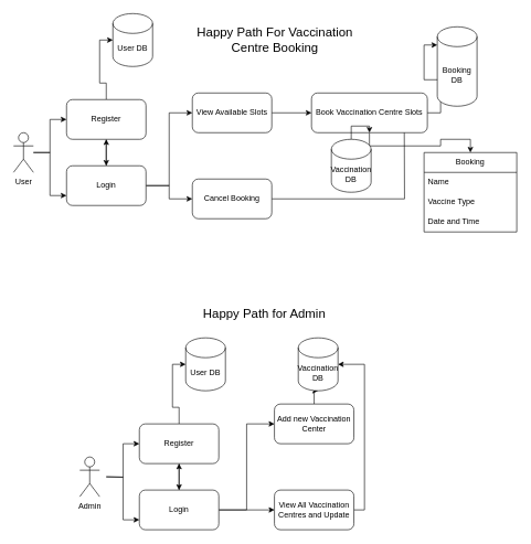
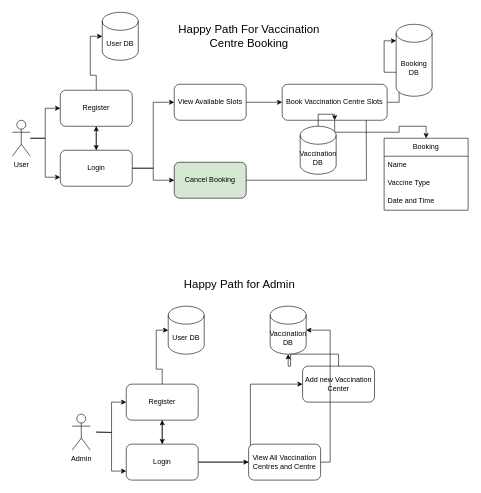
  <mxCell id="0" />
  <mxCell id="1" parent="0" />
  <mxCell id="2" style="edgeStyle=orthogonalEdgeStyle;rounded=0;orthogonalLoop=1;jettySize=auto;html=1;entryX=0;entryY=0.5;entryDx=0;entryDy=0;" edge="1" parent="1" source="4" target="8"><mxGeometry relative="1" as="geometry" /></mxCell>
  <mxCell id="3" style="edgeStyle=orthogonalEdgeStyle;rounded=0;orthogonalLoop=1;jettySize=auto;html=1;entryX=0;entryY=0.75;entryDx=0;entryDy=0;" edge="1" parent="1" source="4" target="12"><mxGeometry relative="1" as="geometry" /></mxCell>
  <mxCell id="4" value="User" style="shape=umlActor;verticalLabelPosition=bottom;verticalAlign=top;html=1;outlineConnect=0;" vertex="1" parent="1"><mxGeometry x="20" y="200" width="30" height="60" as="geometry" /></mxCell>
  <mxCell id="5" value="User DB" style="shape=cylinder3;whiteSpace=wrap;html=1;boundedLbl=1;backgroundOutline=1;size=15;" vertex="1" parent="1"><mxGeometry x="170" y="20" width="60" height="80" as="geometry" /></mxCell>
  <mxCell id="6" style="edgeStyle=orthogonalEdgeStyle;rounded=0;orthogonalLoop=1;jettySize=auto;html=1;entryX=0;entryY=0.5;entryDx=0;entryDy=0;entryPerimeter=0;" edge="1" parent="1" source="8" target="5"><mxGeometry relative="1" as="geometry" /></mxCell>
  <mxCell id="7" style="edgeStyle=orthogonalEdgeStyle;rounded=0;orthogonalLoop=1;jettySize=auto;html=1;entryX=0.5;entryY=0;entryDx=0;entryDy=0;" edge="1" parent="1" source="8" target="12"><mxGeometry relative="1" as="geometry" /></mxCell>
  <mxCell id="8" value="Register" style="rounded=1;whiteSpace=wrap;html=1;" vertex="1" parent="1"><mxGeometry x="100" y="150" width="120" height="60" as="geometry" /></mxCell>
  <mxCell id="9" value="" style="edgeStyle=orthogonalEdgeStyle;rounded=0;orthogonalLoop=1;jettySize=auto;html=1;" edge="1" parent="1" source="12" target="8"><mxGeometry relative="1" as="geometry" /></mxCell>
  <mxCell id="10" style="edgeStyle=orthogonalEdgeStyle;rounded=0;orthogonalLoop=1;jettySize=auto;html=1;entryX=0;entryY=0.5;entryDx=0;entryDy=0;" edge="1" parent="1" source="12" target="14"><mxGeometry relative="1" as="geometry" /></mxCell>
  <mxCell id="11" style="edgeStyle=orthogonalEdgeStyle;rounded=0;orthogonalLoop=1;jettySize=auto;html=1;entryX=0;entryY=0.5;entryDx=0;entryDy=0;" edge="1" parent="1" source="12" target="16"><mxGeometry relative="1" as="geometry" /></mxCell>
  <mxCell id="12" value="Login" style="rounded=1;whiteSpace=wrap;html=1;" vertex="1" parent="1"><mxGeometry x="100" y="250" width="120" height="60" as="geometry" /></mxCell>
  <mxCell id="13" style="edgeStyle=orthogonalEdgeStyle;rounded=0;orthogonalLoop=1;jettySize=auto;html=1;" edge="1" parent="1" source="14" target="19"><mxGeometry relative="1" as="geometry" /></mxCell>
  <mxCell id="14" value="View Available Slots" style="rounded=1;whiteSpace=wrap;html=1;" vertex="1" parent="1"><mxGeometry x="290" y="140" width="120" height="60" as="geometry" /></mxCell>
  <mxCell id="15" style="edgeStyle=orthogonalEdgeStyle;rounded=0;orthogonalLoop=1;jettySize=auto;html=1;" edge="1" parent="1" source="16"><mxGeometry relative="1" as="geometry"><mxPoint x="610" y="170" as="targetPoint" /></mxGeometry></mxCell>
- <mxCell id="16" value="Cancel Booking" style="rounded=1;whiteSpace=wrap;html=1;" vertex="1" parent="1"><mxGeometry x="290" y="270" width="120" height="60" as="geometry" /></mxCell>
+ <mxCell id="16" value="Cancel Booking" style="rounded=1;whiteSpace=wrap;html=1;fillColor=#d5e8d4;" vertex="1" parent="1"><mxGeometry x="290" y="270" width="120" height="60" as="geometry" /></mxCell>
  <mxCell id="17" style="edgeStyle=orthogonalEdgeStyle;rounded=0;orthogonalLoop=1;jettySize=auto;html=1;entryX=0;entryY=0;entryDx=0;entryDy=27.5;entryPerimeter=0;" edge="1" parent="1" source="19" target="24"><mxGeometry relative="1" as="geometry" /></mxCell>
  <mxCell id="18" style="edgeStyle=orthogonalEdgeStyle;rounded=0;orthogonalLoop=1;jettySize=auto;html=1;entryX=0.5;entryY=0;entryDx=0;entryDy=0;" edge="1" parent="1" source="19" target="20"><mxGeometry relative="1" as="geometry" /></mxCell>
  <mxCell id="19" value="Book Vaccination Centre Slots" style="rounded=1;whiteSpace=wrap;html=1;" vertex="1" parent="1"><mxGeometry x="470" y="140" width="175" height="60" as="geometry" /></mxCell>
  <mxCell id="20" value="Booking" style="swimlane;fontStyle=0;childLayout=stackLayout;horizontal=1;startSize=30;horizontalStack=0;resizeParent=1;resizeParentMax=0;resizeLast=0;collapsible=1;marginBottom=0;whiteSpace=wrap;html=1;" vertex="1" parent="1"><mxGeometry x="640" y="230" width="140" height="120" as="geometry" /></mxCell>
  <mxCell id="21" value="Name" style="text;strokeColor=none;fillColor=none;align=left;verticalAlign=middle;spacingLeft=4;spacingRight=4;overflow=hidden;points=[[0,0.5],[1,0.5]];portConstraint=eastwest;rotatable=0;whiteSpace=wrap;html=1;" vertex="1" parent="20"><mxGeometry y="30" width="140" height="30" as="geometry" /></mxCell>
  <mxCell id="22" value="Vaccine Type" style="text;strokeColor=none;fillColor=none;align=left;verticalAlign=middle;spacingLeft=4;spacingRight=4;overflow=hidden;points=[[0,0.5],[1,0.5]];portConstraint=eastwest;rotatable=0;whiteSpace=wrap;html=1;" vertex="1" parent="20"><mxGeometry y="60" width="140" height="30" as="geometry" /></mxCell>
  <mxCell id="23" value="Date and Time" style="text;strokeColor=none;fillColor=none;align=left;verticalAlign=middle;spacingLeft=4;spacingRight=4;overflow=hidden;points=[[0,0.5],[1,0.5]];portConstraint=eastwest;rotatable=0;whiteSpace=wrap;html=1;" vertex="1" parent="20"><mxGeometry y="90" width="140" height="30" as="geometry" /></mxCell>
  <mxCell id="24" value="Booking DB" style="shape=cylinder3;whiteSpace=wrap;html=1;boundedLbl=1;backgroundOutline=1;size=15;" vertex="1" parent="1"><mxGeometry x="660" y="40" width="60" height="120" as="geometry" /></mxCell>
  <mxCell id="25" value="Happy Path For Vaccination Centre Booking" style="text;html=1;strokeColor=none;fillColor=none;align=center;verticalAlign=middle;whiteSpace=wrap;rounded=0;fontSize=19;" vertex="1" parent="1"><mxGeometry x="280" y="45" width="270" height="30" as="geometry" /></mxCell>
  <mxCell id="26" style="edgeStyle=orthogonalEdgeStyle;rounded=0;orthogonalLoop=1;jettySize=auto;html=1;" edge="1" parent="1" source="27" target="19"><mxGeometry relative="1" as="geometry" /></mxCell>
  <mxCell id="27" value="Vaccination DB" style="shape=cylinder3;whiteSpace=wrap;html=1;boundedLbl=1;backgroundOutline=1;size=15;" vertex="1" parent="1"><mxGeometry x="500" y="210" width="60" height="80" as="geometry" /></mxCell>
  <mxCell id="28" style="edgeStyle=orthogonalEdgeStyle;rounded=0;orthogonalLoop=1;jettySize=auto;html=1;entryX=0;entryY=0.5;entryDx=0;entryDy=0;" edge="1" parent="1" target="33"><mxGeometry relative="1" as="geometry"><mxPoint x="160" y="720" as="sourcePoint" /></mxGeometry></mxCell>
  <mxCell id="29" style="edgeStyle=orthogonalEdgeStyle;rounded=0;orthogonalLoop=1;jettySize=auto;html=1;entryX=0;entryY=0.75;entryDx=0;entryDy=0;" edge="1" parent="1" target="37"><mxGeometry relative="1" as="geometry"><mxPoint x="160" y="720" as="sourcePoint" /></mxGeometry></mxCell>
  <mxCell id="30" value="User DB" style="shape=cylinder3;whiteSpace=wrap;html=1;boundedLbl=1;backgroundOutline=1;size=15;" vertex="1" parent="1"><mxGeometry x="280" y="510" width="60" height="80" as="geometry" /></mxCell>
  <mxCell id="31" style="edgeStyle=orthogonalEdgeStyle;rounded=0;orthogonalLoop=1;jettySize=auto;html=1;entryX=0;entryY=0.5;entryDx=0;entryDy=0;entryPerimeter=0;" edge="1" parent="1" source="33" target="30"><mxGeometry relative="1" as="geometry" /></mxCell>
  <mxCell id="32" style="edgeStyle=orthogonalEdgeStyle;rounded=0;orthogonalLoop=1;jettySize=auto;html=1;entryX=0.5;entryY=0;entryDx=0;entryDy=0;" edge="1" parent="1" source="33" target="37"><mxGeometry relative="1" as="geometry" /></mxCell>
  <mxCell id="33" value="Register" style="rounded=1;whiteSpace=wrap;html=1;" vertex="1" parent="1"><mxGeometry x="210" y="640" width="120" height="60" as="geometry" /></mxCell>
  <mxCell id="34" value="" style="edgeStyle=orthogonalEdgeStyle;rounded=0;orthogonalLoop=1;jettySize=auto;html=1;" edge="1" parent="1" source="37" target="33"><mxGeometry relative="1" as="geometry" /></mxCell>
  <mxCell id="35" style="edgeStyle=orthogonalEdgeStyle;rounded=0;orthogonalLoop=1;jettySize=auto;html=1;entryX=0;entryY=0.5;entryDx=0;entryDy=0;" edge="1" parent="1" source="37" target="40"><mxGeometry relative="1" as="geometry" /></mxCell>
  <mxCell id="36" style="edgeStyle=orthogonalEdgeStyle;rounded=0;orthogonalLoop=1;jettySize=auto;html=1;entryX=0;entryY=0.5;entryDx=0;entryDy=0;" edge="1" parent="1" source="37" target="42"><mxGeometry relative="1" as="geometry" /></mxCell>
  <mxCell id="37" value="Login" style="rounded=1;whiteSpace=wrap;html=1;" vertex="1" parent="1"><mxGeometry x="210" y="740" width="120" height="60" as="geometry" /></mxCell>
  <mxCell id="38" value="Admin" style="shape=umlActor;verticalLabelPosition=bottom;verticalAlign=top;html=1;outlineConnect=0;" vertex="1" parent="1"><mxGeometry x="120" y="690" width="30" height="60" as="geometry" /></mxCell>
  <mxCell id="39" style="edgeStyle=orthogonalEdgeStyle;rounded=0;orthogonalLoop=1;jettySize=auto;html=1;entryX=0.5;entryY=1;entryDx=0;entryDy=0;entryPerimeter=0;" edge="1" parent="1" source="40" target="43"><mxGeometry relative="1" as="geometry" /></mxCell>
- <mxCell id="40" value="Add new Vaccination Center" style="rounded=1;whiteSpace=wrap;html=1;" vertex="1" parent="1"><mxGeometry x="414" y="610" width="120" height="60" as="geometry" /></mxCell>
+ <mxCell id="40" value="Add new Vaccination Center" style="rounded=1;whiteSpace=wrap;html=1;" vertex="1" parent="1"><mxGeometry x="504" y="610" width="120" height="60" as="geometry" /></mxCell>
  <mxCell id="41" style="edgeStyle=orthogonalEdgeStyle;rounded=0;orthogonalLoop=1;jettySize=auto;html=1;entryX=1;entryY=0.5;entryDx=0;entryDy=0;entryPerimeter=0;" edge="1" parent="1" source="42" target="43"><mxGeometry relative="1" as="geometry"><Array as="points"><mxPoint x="550" y="770" /><mxPoint x="550" y="550" /></Array></mxGeometry></mxCell>
- <mxCell id="42" value="View All Vaccination Centres and Update" style="rounded=1;whiteSpace=wrap;html=1;" vertex="1" parent="1"><mxGeometry x="414" y="740" width="120" height="60" as="geometry" /></mxCell>
+ <mxCell id="42" value="View All Vaccination Centres and Centre" style="rounded=1;whiteSpace=wrap;html=1;" vertex="1" parent="1"><mxGeometry x="414" y="740" width="120" height="60" as="geometry" /></mxCell>
  <mxCell id="43" value="Vaccination DB" style="shape=cylinder3;whiteSpace=wrap;html=1;boundedLbl=1;backgroundOutline=1;size=15;" vertex="1" parent="1"><mxGeometry x="450" y="510" width="60" height="80" as="geometry" /></mxCell>
  <mxCell id="44" value="Happy Path for Admin" style="text;html=1;strokeColor=none;fillColor=none;align=center;verticalAlign=middle;whiteSpace=wrap;rounded=0;fontSize=19;" vertex="1" parent="1"><mxGeometry x="264" y="460" width="270" height="30" as="geometry" /></mxCell>
